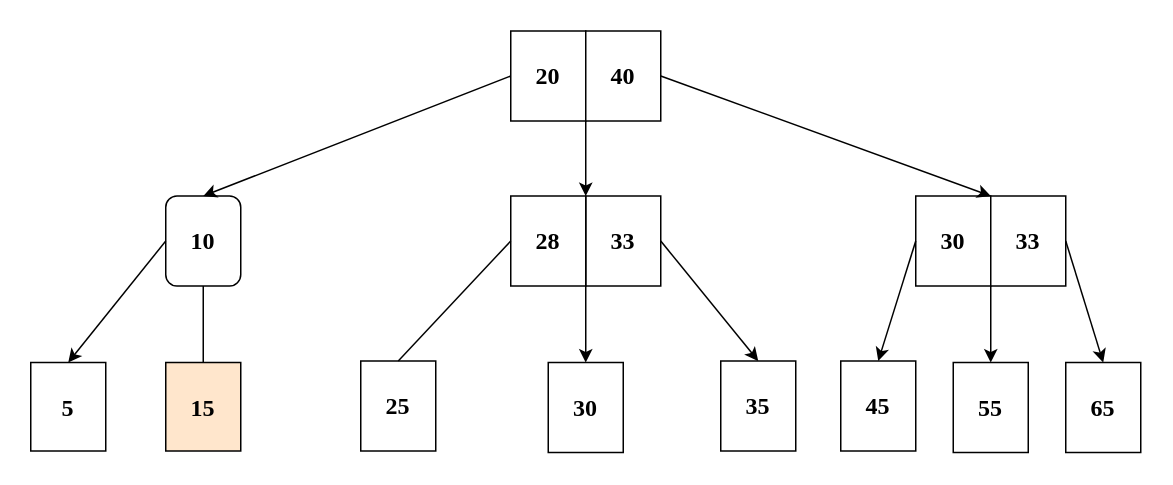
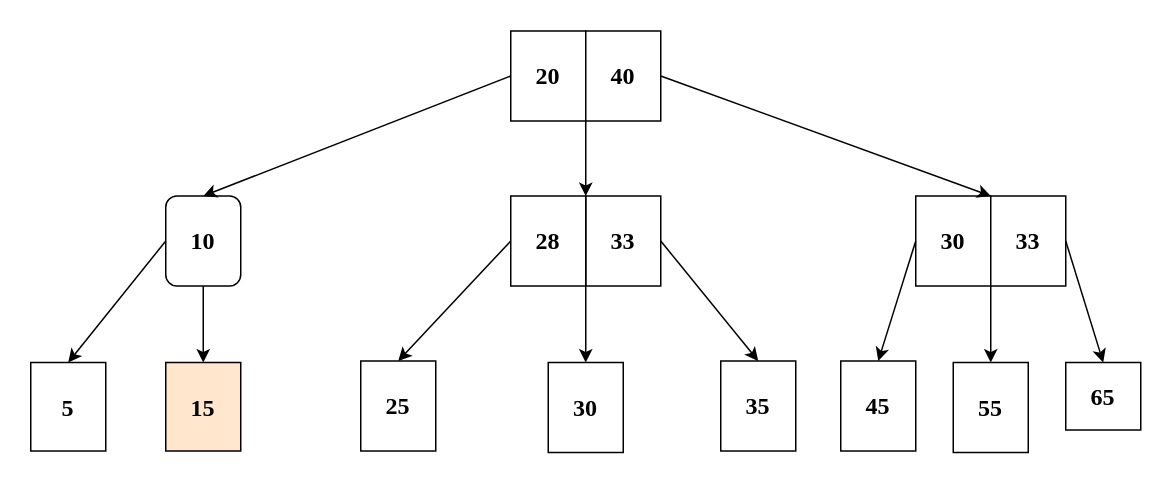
  <mxCell id="0" />
  <mxCell id="1" parent="0" />
  <mxCell id="2" value="&lt;b&gt;&lt;font face=&quot;Verdana&quot; style=&quot;font-size: 16px;&quot;&gt;20&lt;/font&gt;&lt;/b&gt;" style="rounded=0;whiteSpace=wrap;html=1;" vertex="1" parent="1"><mxGeometry x="340" y="20" width="50" height="60" as="geometry" /></mxCell>
  <mxCell id="3" style="edgeStyle=orthogonalEdgeStyle;rounded=0;orthogonalLoop=1;jettySize=auto;html=1;exitX=0;exitY=1;exitDx=0;exitDy=0;entryX=0;entryY=0;entryDx=0;entryDy=0;" edge="1" parent="1" source="4" target="11"><mxGeometry relative="1" as="geometry" /></mxCell>
  <mxCell id="4" value="&lt;b&gt;&lt;font face=&quot;Verdana&quot; style=&quot;font-size: 16px;&quot;&gt;40&lt;/font&gt;&lt;/b&gt;" style="rounded=0;whiteSpace=wrap;html=1;" vertex="1" parent="1"><mxGeometry x="390" y="20" width="50" height="60" as="geometry" /></mxCell>
- <mxCell id="5" style="edgeStyle=orthogonalEdgeStyle;rounded=0;orthogonalLoop=1;jettySize=auto;html=1;exitX=0.5;exitY=1;exitDx=0;exitDy=0;entryX=0.5;entryY=0;entryDx=0;entryDy=0;endArrow=none;" edge="1" parent="1" source="6" target="8"><mxGeometry relative="1" as="geometry" /></mxCell>
+ <mxCell id="5" style="edgeStyle=orthogonalEdgeStyle;rounded=0;orthogonalLoop=1;jettySize=auto;html=1;exitX=0.5;exitY=1;exitDx=0;exitDy=0;entryX=0.5;entryY=0;entryDx=0;entryDy=0;" edge="1" parent="1" source="6" target="8"><mxGeometry relative="1" as="geometry" /></mxCell>
  <mxCell id="6" value="&lt;b&gt;&lt;font face=&quot;Verdana&quot; style=&quot;font-size: 16px;&quot;&gt;10&lt;/font&gt;&lt;/b&gt;" style="whiteSpace=wrap;html=1;rounded=1;" vertex="1" parent="1"><mxGeometry x="110" y="130" width="50" height="60" as="geometry" /></mxCell>
  <mxCell id="7" value="&lt;b&gt;&lt;font face=&quot;Verdana&quot; style=&quot;font-size: 16px;&quot;&gt;5&lt;/font&gt;&lt;/b&gt;" style="rounded=0;whiteSpace=wrap;html=1;" vertex="1" parent="1"><mxGeometry x="20" y="241" width="50" height="59" as="geometry" /></mxCell>
  <mxCell id="8" value="&lt;b&gt;&lt;font face=&quot;Verdana&quot; style=&quot;font-size: 16px;&quot;&gt;15&lt;/font&gt;&lt;/b&gt;" style="rounded=0;whiteSpace=wrap;html=1;fillColor=#ffe6cc;" vertex="1" parent="1"><mxGeometry x="110" y="241" width="50" height="59" as="geometry" /></mxCell>
  <mxCell id="9" value="&lt;b&gt;&lt;font face=&quot;Verdana&quot; style=&quot;font-size: 16px;&quot;&gt;30&lt;/font&gt;&lt;/b&gt;" style="rounded=0;whiteSpace=wrap;html=1;" vertex="1" parent="1"><mxGeometry x="365" y="241" width="50" height="60" as="geometry" /></mxCell>
  <mxCell id="10" style="edgeStyle=orthogonalEdgeStyle;rounded=0;orthogonalLoop=1;jettySize=auto;html=1;exitX=0;exitY=1;exitDx=0;exitDy=0;entryX=1;entryY=0;entryDx=0;entryDy=0;" edge="1" parent="1" source="11"><mxGeometry relative="1" as="geometry"><mxPoint x="390" y="241" as="targetPoint" /></mxGeometry></mxCell>
  <mxCell id="11" value="&lt;b&gt;&lt;font face=&quot;Verdana&quot; style=&quot;font-size: 16px;&quot;&gt;33&lt;/font&gt;&lt;/b&gt;" style="rounded=0;whiteSpace=wrap;html=1;" vertex="1" parent="1"><mxGeometry x="390" y="130" width="50" height="60" as="geometry" /></mxCell>
  <mxCell id="12" value="&lt;b&gt;&lt;font face=&quot;Verdana&quot; style=&quot;font-size: 16px;&quot;&gt;25&lt;/font&gt;&lt;/b&gt;" style="rounded=0;whiteSpace=wrap;html=1;" vertex="1" parent="1"><mxGeometry x="240" y="240" width="50" height="60" as="geometry" /></mxCell>
  <mxCell id="13" value="&lt;b&gt;&lt;font face=&quot;Verdana&quot; style=&quot;font-size: 16px;&quot;&gt;28&lt;/font&gt;&lt;/b&gt;" style="rounded=0;whiteSpace=wrap;html=1;" vertex="1" parent="1"><mxGeometry x="340" y="130" width="50" height="60" as="geometry" /></mxCell>
  <mxCell id="14" value="" style="endArrow=classic;html=1;rounded=0;exitX=0;exitY=0.5;exitDx=0;exitDy=0;entryX=0.5;entryY=0;entryDx=0;entryDy=0;" edge="1" parent="1" source="2" target="6"><mxGeometry width="50" height="50" relative="1" as="geometry"><mxPoint x="230" y="280" as="sourcePoint" /><mxPoint x="280" y="230" as="targetPoint" /></mxGeometry></mxCell>
  <mxCell id="15" value="&lt;b&gt;&lt;font face=&quot;Verdana&quot; style=&quot;font-size: 16px;&quot;&gt;30&lt;/font&gt;&lt;/b&gt;" style="rounded=0;whiteSpace=wrap;html=1;" vertex="1" parent="1"><mxGeometry x="610" y="130" width="50" height="60" as="geometry" /></mxCell>
  <mxCell id="16" value="&lt;b&gt;&lt;font face=&quot;Verdana&quot; style=&quot;font-size: 16px;&quot;&gt;33&lt;/font&gt;&lt;/b&gt;" style="rounded=0;whiteSpace=wrap;html=1;" vertex="1" parent="1"><mxGeometry x="660" y="130" width="50" height="60" as="geometry" /></mxCell>
  <mxCell id="17" value="" style="endArrow=classic;html=1;rounded=0;exitX=1;exitY=0.5;exitDx=0;exitDy=0;entryX=1;entryY=0;entryDx=0;entryDy=0;" edge="1" parent="1" source="4" target="15"><mxGeometry width="50" height="50" relative="1" as="geometry"><mxPoint x="230" y="280" as="sourcePoint" /><mxPoint x="280" y="230" as="targetPoint" /></mxGeometry></mxCell>
  <mxCell id="18" value="" style="endArrow=classic;html=1;rounded=0;exitX=0;exitY=0.5;exitDx=0;exitDy=0;entryX=0.5;entryY=0;entryDx=0;entryDy=0;" edge="1" parent="1" source="6" target="7"><mxGeometry width="50" height="50" relative="1" as="geometry"><mxPoint x="230" y="280" as="sourcePoint" /><mxPoint x="280" y="230" as="targetPoint" /></mxGeometry></mxCell>
  <mxCell id="19" value="&lt;b&gt;&lt;font face=&quot;Verdana&quot; style=&quot;font-size: 16px;&quot;&gt;35&lt;/font&gt;&lt;/b&gt;" style="rounded=0;whiteSpace=wrap;html=1;" vertex="1" parent="1"><mxGeometry x="480" y="240" width="50" height="60" as="geometry" /></mxCell>
  <mxCell id="20" value="" style="endArrow=classic;html=1;rounded=0;exitX=1;exitY=0.5;exitDx=0;exitDy=0;entryX=0.5;entryY=0;entryDx=0;entryDy=0;" edge="1" parent="1" source="11" target="19"><mxGeometry width="50" height="50" relative="1" as="geometry"><mxPoint x="430" y="280" as="sourcePoint" /><mxPoint x="480" y="230" as="targetPoint" /></mxGeometry></mxCell>
  <mxCell id="21" value="&lt;b&gt;&lt;font face=&quot;Verdana&quot; style=&quot;font-size: 16px;&quot;&gt;45&lt;/font&gt;&lt;/b&gt;" style="rounded=0;whiteSpace=wrap;html=1;" vertex="1" parent="1"><mxGeometry x="560" y="240" width="50" height="60" as="geometry" /></mxCell>
  <mxCell id="22" value="&lt;b&gt;&lt;font face=&quot;Verdana&quot; style=&quot;font-size: 16px;&quot;&gt;55&lt;/font&gt;&lt;/b&gt;" style="rounded=0;whiteSpace=wrap;html=1;" vertex="1" parent="1"><mxGeometry x="635" y="241" width="50" height="60" as="geometry" /></mxCell>
- <mxCell id="23" value="&lt;b&gt;&lt;font face=&quot;Verdana&quot; style=&quot;font-size: 16px;&quot;&gt;65&lt;/font&gt;&lt;/b&gt;" style="rounded=0;whiteSpace=wrap;html=1;" vertex="1" parent="1"><mxGeometry x="710" y="241" width="50" height="60" as="geometry" /></mxCell>
+ <mxCell id="23" value="&lt;b&gt;&lt;font face=&quot;Verdana&quot; style=&quot;font-size: 16px;&quot;&gt;65&lt;/font&gt;&lt;/b&gt;" style="rounded=0;whiteSpace=wrap;html=1;" vertex="1" parent="1"><mxGeometry x="710" y="241" width="50" height="45" as="geometry" /></mxCell>
  <mxCell id="24" value="" style="endArrow=classic;html=1;rounded=0;exitX=0;exitY=0.5;exitDx=0;exitDy=0;entryX=0.5;entryY=0;entryDx=0;entryDy=0;" edge="1" parent="1" source="15" target="21"><mxGeometry width="50" height="50" relative="1" as="geometry"><mxPoint x="430" y="280" as="sourcePoint" /><mxPoint x="480" y="230" as="targetPoint" /></mxGeometry></mxCell>
  <mxCell id="25" value="" style="endArrow=classic;html=1;rounded=0;exitX=0;exitY=1;exitDx=0;exitDy=0;entryX=0.5;entryY=0;entryDx=0;entryDy=0;" edge="1" parent="1" source="16" target="22"><mxGeometry width="50" height="50" relative="1" as="geometry"><mxPoint x="430" y="280" as="sourcePoint" /><mxPoint x="480" y="230" as="targetPoint" /></mxGeometry></mxCell>
  <mxCell id="26" value="" style="endArrow=classic;html=1;rounded=0;exitX=1;exitY=0.5;exitDx=0;exitDy=0;entryX=0.5;entryY=0;entryDx=0;entryDy=0;" edge="1" parent="1" source="16" target="23"><mxGeometry width="50" height="50" relative="1" as="geometry"><mxPoint x="430" y="280" as="sourcePoint" /><mxPoint x="480" y="230" as="targetPoint" /></mxGeometry></mxCell>
- <mxCell id="27" value="" style="endArrow=none;html=1;rounded=0;exitX=0;exitY=0.5;exitDx=0;exitDy=0;entryX=0.5;entryY=0;entryDx=0;entryDy=0;" edge="1" parent="1" source="13" target="12"><mxGeometry width="50" height="50" relative="1" as="geometry"><mxPoint x="430" y="280" as="sourcePoint" /><mxPoint x="480" y="230" as="targetPoint" /></mxGeometry></mxCell>
+ <mxCell id="27" value="" style="endArrow=classic;html=1;rounded=0;exitX=0;exitY=0.5;exitDx=0;exitDy=0;entryX=0.5;entryY=0;entryDx=0;entryDy=0;" edge="1" parent="1" source="13" target="12"><mxGeometry width="50" height="50" relative="1" as="geometry"><mxPoint x="430" y="280" as="sourcePoint" /><mxPoint x="480" y="230" as="targetPoint" /></mxGeometry></mxCell>
